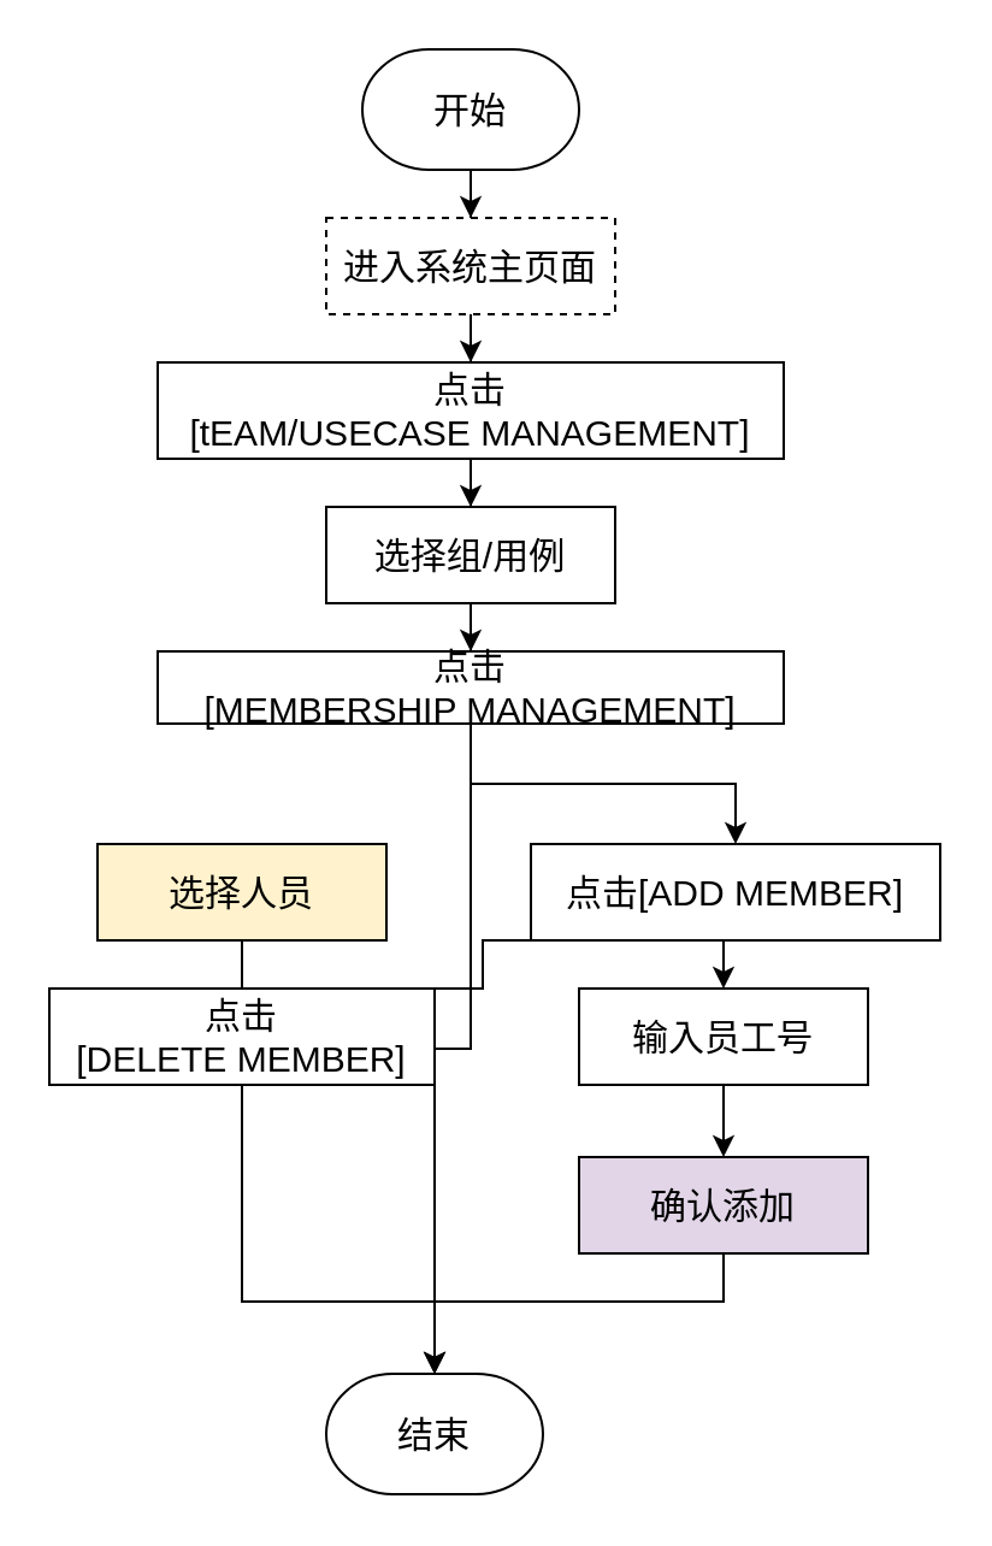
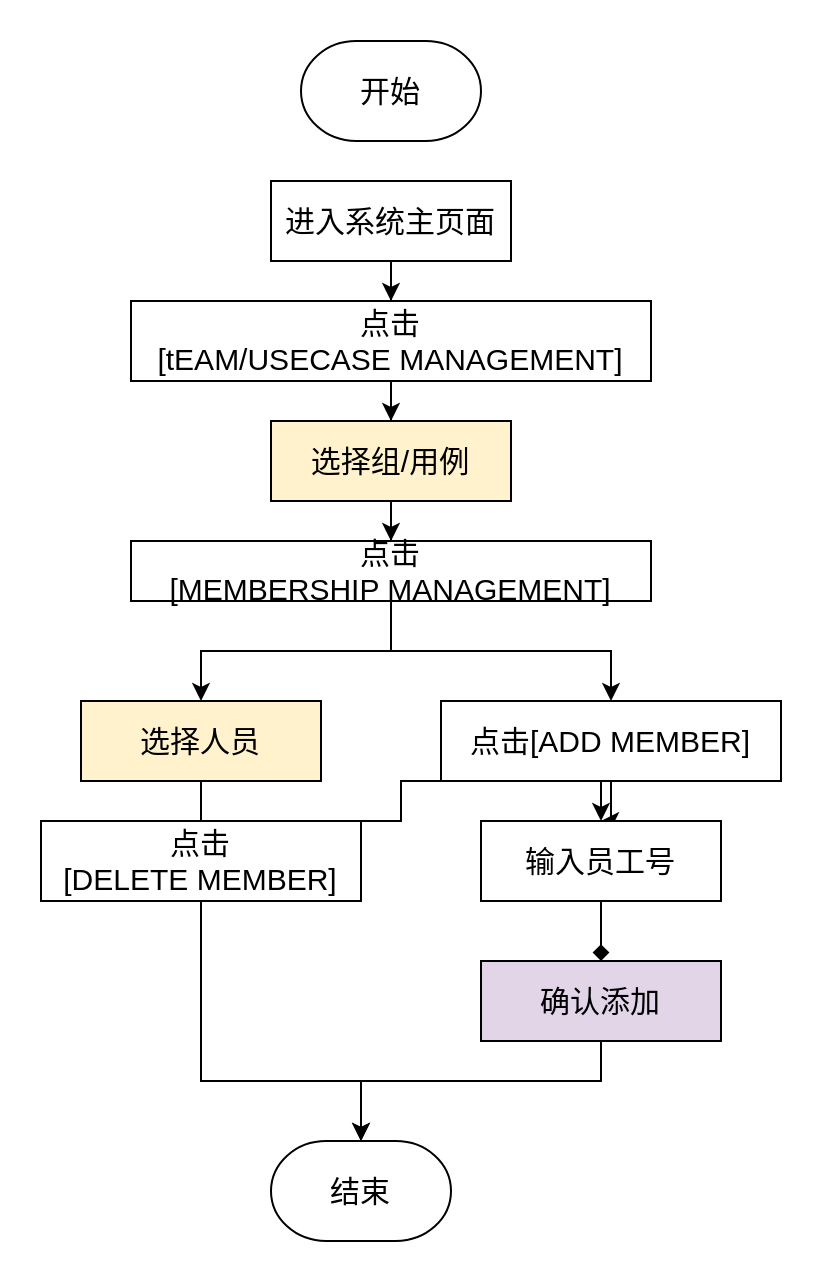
  <mxCell id="0" />
  <mxCell id="1" parent="0" />
- <mxCell id="2" style="edgeStyle=orthogonalEdgeStyle;rounded=0;orthogonalLoop=1;jettySize=auto;html=1;exitX=0.5;exitY=1;exitDx=0;exitDy=0;exitPerimeter=0;" parent="1" source="3" target="5" edge="1"><mxGeometry relative="1" as="geometry" /></mxCell>
  <mxCell id="3" value="开始" style="strokeWidth=1;html=1;shape=mxgraph.flowchart.terminator;whiteSpace=wrap;rounded=1;glass=0;fontSize=15;" parent="1" vertex="1"><mxGeometry x="150" y="20" width="90" height="50" as="geometry" /></mxCell>
  <mxCell id="4" style="edgeStyle=orthogonalEdgeStyle;rounded=0;orthogonalLoop=1;jettySize=auto;html=1;exitX=0.5;exitY=1;exitDx=0;exitDy=0;" parent="1" source="5" target="7" edge="1"><mxGeometry relative="1" as="geometry" /></mxCell>
- <mxCell id="5" value="&lt;font style=&quot;font-size: 15px&quot;&gt;进入系统主页面&lt;/font&gt;" style="rounded=0;whiteSpace=wrap;html=1;dashed=1;" parent="1" vertex="1"><mxGeometry x="135" y="90" width="120" height="40" as="geometry" /></mxCell>
+ <mxCell id="5" value="&lt;font style=&quot;font-size: 15px&quot;&gt;进入系统主页面&lt;/font&gt;" style="rounded=0;whiteSpace=wrap;html=1;" parent="1" vertex="1"><mxGeometry x="135" y="90" width="120" height="40" as="geometry" /></mxCell>
  <mxCell id="6" style="edgeStyle=orthogonalEdgeStyle;rounded=0;orthogonalLoop=1;jettySize=auto;html=1;exitX=0.5;exitY=1;exitDx=0;exitDy=0;" parent="1" source="7" target="9" edge="1"><mxGeometry relative="1" as="geometry" /></mxCell>
  <mxCell id="7" value="&lt;font style=&quot;font-size: 15px&quot;&gt;点击&lt;br&gt;[tEAM/USECASE MANAGEMENT]&lt;/font&gt;" style="rounded=0;whiteSpace=wrap;html=1;" parent="1" vertex="1"><mxGeometry x="65" y="150" width="260" height="40" as="geometry" /></mxCell>
  <mxCell id="8" style="edgeStyle=orthogonalEdgeStyle;rounded=0;orthogonalLoop=1;jettySize=auto;html=1;exitX=0.5;exitY=1;exitDx=0;exitDy=0;" parent="1" source="9" target="12" edge="1"><mxGeometry relative="1" as="geometry" /></mxCell>
- <mxCell id="9" value="&lt;font style=&quot;font-size: 15px&quot;&gt;选择组/用例&lt;/font&gt;" style="rounded=0;whiteSpace=wrap;html=1;" parent="1" vertex="1"><mxGeometry x="135" y="210" width="120" height="40" as="geometry" /></mxCell>
- <mxCell id="10" style="edgeStyle=orthogonalEdgeStyle;rounded=0;orthogonalLoop=1;jettySize=auto;html=1;exitX=0.5;exitY=1;exitDx=0;exitDy=0;" parent="1" source="12" target="23" edge="1"><mxGeometry relative="1" as="geometry" /></mxCell>
+ <mxCell id="9" value="&lt;font style=&quot;font-size: 15px&quot;&gt;选择组/用例&lt;/font&gt;" style="rounded=0;whiteSpace=wrap;html=1;fillColor=#fff2cc;" parent="1" vertex="1"><mxGeometry x="135" y="210" width="120" height="40" as="geometry" /></mxCell>
+ <mxCell id="10" style="edgeStyle=orthogonalEdgeStyle;rounded=0;orthogonalLoop=1;jettySize=auto;html=1;exitX=0.5;exitY=1;exitDx=0;exitDy=0;" parent="1" source="12" target="20" edge="1"><mxGeometry relative="1" as="geometry" /></mxCell>
  <mxCell id="11" style="edgeStyle=orthogonalEdgeStyle;rounded=0;orthogonalLoop=1;jettySize=auto;html=1;exitX=0.5;exitY=1;exitDx=0;exitDy=0;" parent="1" source="12" target="16" edge="1"><mxGeometry relative="1" as="geometry" /></mxCell>
  <mxCell id="12" value="&lt;font style=&quot;font-size: 15px&quot;&gt;点击&lt;br&gt;[MEMBERSHIP MANAGEMENT]&lt;/font&gt;" style="rounded=0;whiteSpace=wrap;html=1;" parent="1" vertex="1"><mxGeometry x="65" y="270" width="260" height="30" as="geometry" /></mxCell>
  <mxCell id="13" style="edgeStyle=orthogonalEdgeStyle;rounded=0;orthogonalLoop=1;jettySize=auto;html=1;exitX=0.5;exitY=1;exitDx=0;exitDy=0;" parent="1" source="14" target="23" edge="1"><mxGeometry relative="1" as="geometry"><Array as="points"><mxPoint x="100" y="540" /><mxPoint x="180" y="540" /></Array></mxGeometry></mxCell>
  <mxCell id="14" value="&lt;font style=&quot;font-size: 15px&quot;&gt;点击&lt;br&gt;[DELETE MEMBER]&lt;/font&gt;" style="rounded=0;whiteSpace=wrap;html=1;" parent="1" vertex="1"><mxGeometry x="20" y="410" width="160" height="40" as="geometry" /></mxCell>
+ <mxCell id="15" style="edgeStyle=orthogonalEdgeStyle;rounded=0;orthogonalLoop=1;jettySize=auto;html=1;exitX=0.5;exitY=1;exitDx=0;exitDy=0;" parent="1" source="16" target="18" edge="1"><mxGeometry relative="1" as="geometry" /></mxCell>
  <mxCell id="16" value="&lt;font style=&quot;font-size: 15px&quot;&gt;点击[ADD MEMBER]&lt;/font&gt;" style="rounded=0;whiteSpace=wrap;html=1;" parent="1" vertex="1"><mxGeometry x="220" y="350" width="170" height="40" as="geometry" /></mxCell>
- <mxCell id="17" style="edgeStyle=orthogonalEdgeStyle;rounded=0;orthogonalLoop=1;jettySize=auto;html=1;exitX=0.5;exitY=1;exitDx=0;exitDy=0;" parent="1" source="18" target="22" edge="1"><mxGeometry relative="1" as="geometry" /></mxCell>
+ <mxCell id="17" style="edgeStyle=orthogonalEdgeStyle;rounded=0;orthogonalLoop=1;jettySize=auto;html=1;exitX=0.5;exitY=1;exitDx=0;exitDy=0;endArrow=diamond;" parent="1" source="18" target="22" edge="1"><mxGeometry relative="1" as="geometry" /></mxCell>
  <mxCell id="18" value="&lt;font style=&quot;font-size: 15px&quot;&gt;输入员工号&lt;/font&gt;" style="rounded=0;whiteSpace=wrap;html=1;" parent="1" vertex="1"><mxGeometry x="240" y="410" width="120" height="40" as="geometry" /></mxCell>
  <mxCell id="19" style="edgeStyle=orthogonalEdgeStyle;rounded=0;orthogonalLoop=1;jettySize=auto;html=1;exitX=0.5;exitY=1;exitDx=0;exitDy=0;" parent="1" source="20" target="18" edge="1"><mxGeometry relative="1" as="geometry" /></mxCell>
  <mxCell id="20" value="&lt;font style=&quot;font-size: 15px&quot;&gt;选择人员&lt;/font&gt;" style="rounded=0;whiteSpace=wrap;html=1;fillColor=#fff2cc;" parent="1" vertex="1"><mxGeometry x="40" y="350" width="120" height="40" as="geometry" /></mxCell>
  <mxCell id="21" style="edgeStyle=orthogonalEdgeStyle;rounded=0;orthogonalLoop=1;jettySize=auto;html=1;" parent="1" source="22" target="23" edge="1"><mxGeometry relative="1" as="geometry"><mxPoint x="300" y="523" as="sourcePoint" /><mxPoint x="180" y="573" as="targetPoint" /><Array as="points"><mxPoint x="300" y="540" /><mxPoint x="180" y="540" /></Array></mxGeometry></mxCell>
  <mxCell id="22" value="&lt;font style=&quot;font-size: 15px&quot;&gt;确认添加&lt;/font&gt;" style="rounded=0;whiteSpace=wrap;html=1;fillColor=#e1d5e7;" parent="1" vertex="1"><mxGeometry x="240" y="480" width="120" height="40" as="geometry" /></mxCell>
  <mxCell id="23" value="结束" style="strokeWidth=1;html=1;shape=mxgraph.flowchart.terminator;whiteSpace=wrap;rounded=1;glass=0;fontSize=15;" parent="1" vertex="1"><mxGeometry x="135" y="570" width="90" height="50" as="geometry" /></mxCell>
